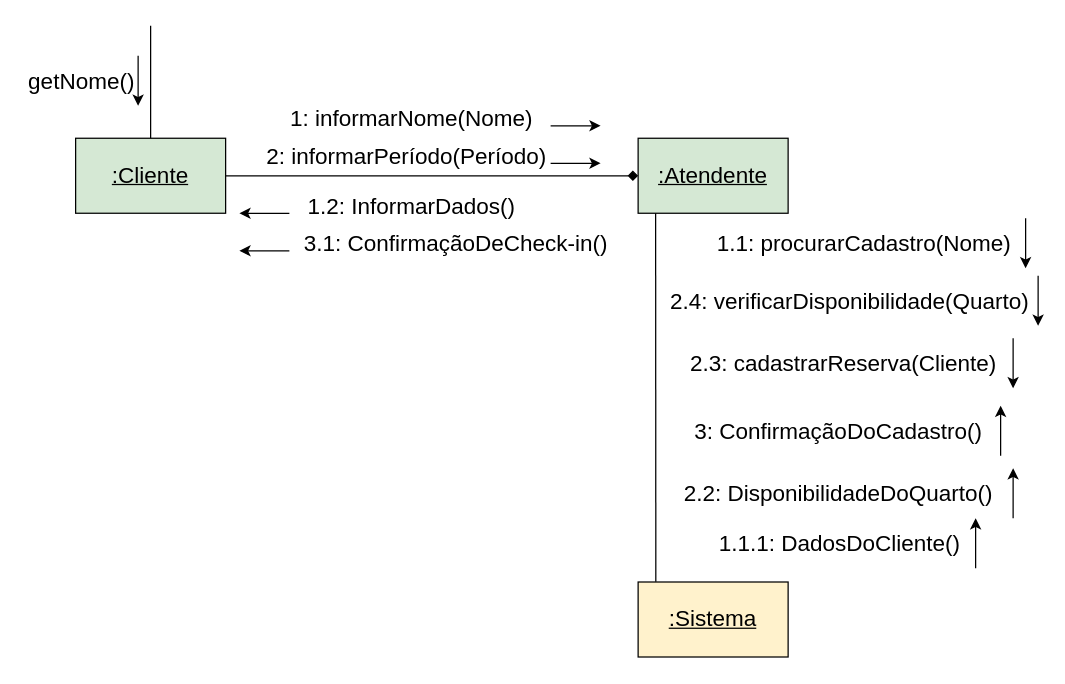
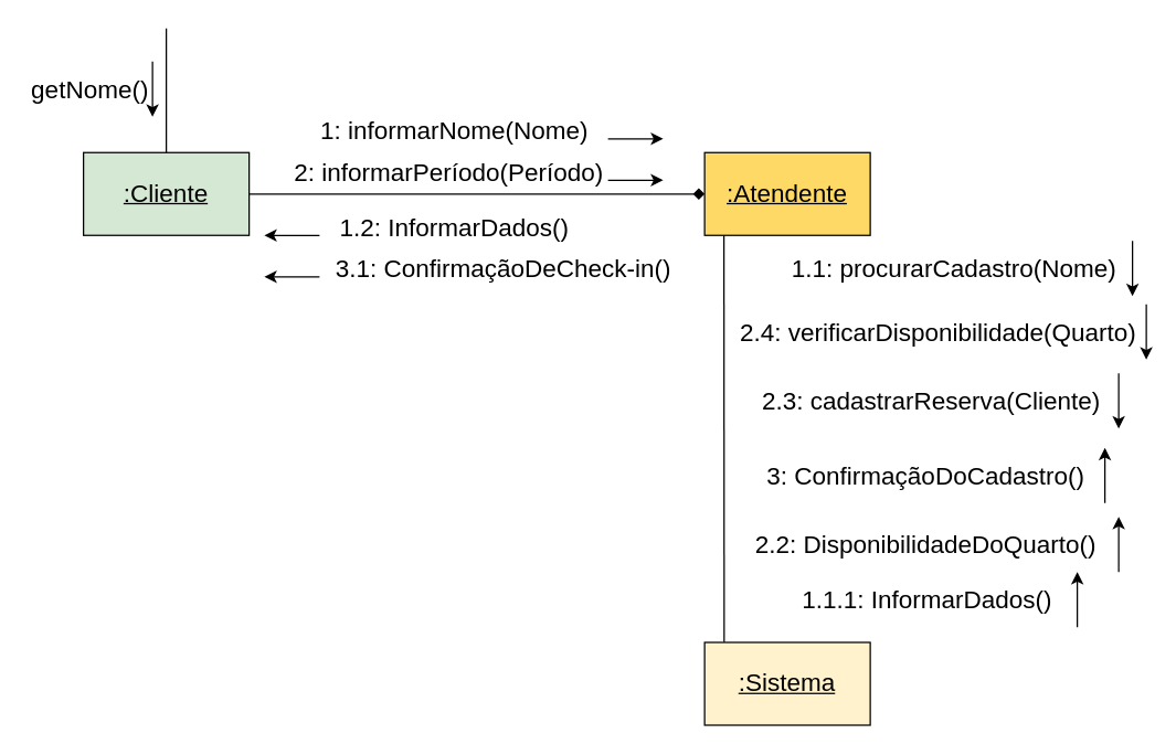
  <mxCell id="0" />
  <mxCell id="1" parent="0" />
  <mxCell id="2" value="&lt;font style=&quot;font-size: 18px;&quot;&gt;&lt;u&gt;:Cliente&lt;/u&gt;&lt;/font&gt;" style="rounded=0;whiteSpace=wrap;html=1;fillColor=#d5e8d4;" vertex="1" parent="1"><mxGeometry x="60" y="110" width="120" height="60" as="geometry" /></mxCell>
- <mxCell id="3" value="&lt;font style=&quot;font-size: 18px;&quot;&gt;&lt;u&gt;:Atendente&lt;/u&gt;&lt;/font&gt;" style="rounded=0;whiteSpace=wrap;html=1;fillColor=#d5e8d4;" vertex="1" parent="1"><mxGeometry x="510" y="110" width="120" height="60" as="geometry" /></mxCell>
+ <mxCell id="3" value="&lt;font style=&quot;font-size: 18px;&quot;&gt;&lt;u&gt;:Atendente&lt;/u&gt;&lt;/font&gt;" style="rounded=0;whiteSpace=wrap;html=1;fillColor=#FFD966;" vertex="1" parent="1"><mxGeometry x="510" y="110" width="120" height="60" as="geometry" /></mxCell>
  <mxCell id="4" value="&lt;font style=&quot;font-size: 18px;&quot;&gt;&lt;u&gt;:Sistema&lt;/u&gt;&lt;/font&gt;" style="rounded=0;whiteSpace=wrap;html=1;fillColor=#fff2cc;" vertex="1" parent="1"><mxGeometry x="510" y="465" width="120" height="60" as="geometry" /></mxCell>
  <mxCell id="5" value="" style="endArrow=none;html=1;rounded=0;fontSize=18;exitX=0.5;exitY=0;exitDx=0;exitDy=0;" edge="1" parent="1" source="2"><mxGeometry width="50" height="50" relative="1" as="geometry"><mxPoint x="110" y="80" as="sourcePoint" /><mxPoint x="120" y="20" as="targetPoint" /></mxGeometry></mxCell>
  <mxCell id="6" value="getNome()" style="text;html=1;strokeColor=none;fillColor=none;align=center;verticalAlign=middle;whiteSpace=wrap;rounded=0;fontSize=18;" vertex="1" parent="1"><mxGeometry y="50" width="90" height="30" as="geometry" x="20" /></mxCell>
  <mxCell id="7" value="" style="endArrow=diamond;html=1;rounded=0;fontSize=18;exitX=1;exitY=0.5;exitDx=0;exitDy=0;entryX=0;entryY=0.5;entryDx=0;entryDy=0;" edge="1" parent="1" source="2" target="3"><mxGeometry width="50" height="50" relative="1" as="geometry"><mxPoint x="320" y="170" as="sourcePoint" /><mxPoint x="320" y="80" as="targetPoint" /></mxGeometry></mxCell>
  <mxCell id="8" value="" style="endArrow=none;html=1;rounded=0;fontSize=18;entryX=0.118;entryY=-0.002;entryDx=0;entryDy=0;entryPerimeter=0;" edge="1" parent="1" target="4"><mxGeometry width="50" height="50" relative="1" as="geometry"><mxPoint x="524" y="170" as="sourcePoint" /><mxPoint x="550" y="460" as="targetPoint" /></mxGeometry></mxCell>
  <mxCell id="9" value="2: informarPeríodo(Período)" style="text;html=1;strokeColor=none;fillColor=none;align=center;verticalAlign=middle;whiteSpace=wrap;rounded=0;fontSize=18;" vertex="1" parent="1"><mxGeometry x="210" y="110" width="230" height="30" as="geometry" /></mxCell>
  <mxCell id="10" value="1.1: procurarCadastro(Nome)" style="text;html=1;strokeColor=none;fillColor=none;align=center;verticalAlign=middle;whiteSpace=wrap;rounded=0;fontSize=18;" vertex="1" parent="1"><mxGeometry x="571" y="180" width="240" height="30" as="geometry" /></mxCell>
- <mxCell id="11" value="1.1.1: DadosDoCliente()" style="text;html=1;strokeColor=none;fillColor=none;align=center;verticalAlign=middle;whiteSpace=wrap;rounded=0;fontSize=18;" vertex="1" parent="1"><mxGeometry x="571.5" y="420" width="199" height="30" as="geometry" /></mxCell>
+ <mxCell id="11" value="1.1.1: InformarDados()" style="text;html=1;strokeColor=none;fillColor=none;align=center;verticalAlign=middle;whiteSpace=wrap;rounded=0;fontSize=18;" vertex="1" parent="1"><mxGeometry x="571.5" y="420" width="199" height="30" as="geometry" /></mxCell>
  <mxCell id="12" value="1.2: InformarDados()" style="text;html=1;strokeColor=none;fillColor=none;align=center;verticalAlign=middle;whiteSpace=wrap;rounded=0;fontSize=18;" vertex="1" parent="1"><mxGeometry x="239" y="150" width="180" height="30" as="geometry" /></mxCell>
  <mxCell id="13" value="" style="endArrow=classic;html=1;rounded=0;fontSize=18;" edge="1" parent="1"><mxGeometry width="50" height="50" relative="1" as="geometry"><mxPoint x="110" y="44" as="sourcePoint" /><mxPoint x="110" y="84" as="targetPoint" /></mxGeometry></mxCell>
  <mxCell id="14" value="" style="endArrow=classic;html=1;rounded=0;fontSize=18;" edge="1" parent="1"><mxGeometry width="50" height="50" relative="1" as="geometry"><mxPoint x="440" y="130" as="sourcePoint" /><mxPoint x="480" y="130" as="targetPoint" /></mxGeometry></mxCell>
  <mxCell id="15" value="" style="endArrow=none;html=1;rounded=0;fontSize=18;startArrow=classic;startFill=1;endFill=0;" edge="1" parent="1"><mxGeometry width="50" height="50" relative="1" as="geometry"><mxPoint x="191" y="170" as="sourcePoint" /><mxPoint x="231" y="170" as="targetPoint" /></mxGeometry></mxCell>
  <mxCell id="16" value="" style="endArrow=classic;html=1;rounded=0;fontSize=18;" edge="1" parent="1"><mxGeometry width="50" height="50" relative="1" as="geometry"><mxPoint x="820" y="174" as="sourcePoint" /><mxPoint x="820" y="214" as="targetPoint" /></mxGeometry></mxCell>
  <mxCell id="17" value="" style="endArrow=none;html=1;rounded=0;fontSize=18;startArrow=classic;startFill=1;endFill=0;" edge="1" parent="1"><mxGeometry width="50" height="50" relative="1" as="geometry"><mxPoint x="780" y="414" as="sourcePoint" /><mxPoint x="780" y="454" as="targetPoint" /></mxGeometry></mxCell>
  <mxCell id="18" value="1: informarNome(Nome)" style="text;html=1;strokeColor=none;fillColor=none;align=center;verticalAlign=middle;whiteSpace=wrap;rounded=0;fontSize=18;" vertex="1" parent="1"><mxGeometry x="230" y="80" width="198" height="30" as="geometry" /></mxCell>
  <mxCell id="19" value="" style="endArrow=classic;html=1;rounded=0;fontSize=18;" edge="1" parent="1"><mxGeometry width="50" height="50" relative="1" as="geometry"><mxPoint x="440" y="100" as="sourcePoint" /><mxPoint x="480" y="100" as="targetPoint" /></mxGeometry></mxCell>
  <mxCell id="20" value="2.4: verificarDisponibilidade(Quarto)" style="text;html=1;strokeColor=none;fillColor=none;align=center;verticalAlign=middle;whiteSpace=wrap;rounded=0;fontSize=18;" vertex="1" parent="1"><mxGeometry x="530" y="226" width="299" height="30" as="geometry" /></mxCell>
  <mxCell id="21" value="" style="endArrow=classic;html=1;rounded=0;fontSize=18;" edge="1" parent="1"><mxGeometry width="50" height="50" relative="1" as="geometry"><mxPoint x="830" y="220" as="sourcePoint" /><mxPoint x="830" y="260" as="targetPoint" /></mxGeometry></mxCell>
  <mxCell id="22" value="2.2: DisponibilidadeDoQuarto()" style="text;html=1;strokeColor=none;fillColor=none;align=center;verticalAlign=middle;whiteSpace=wrap;rounded=0;fontSize=18;" vertex="1" parent="1"><mxGeometry x="540" y="380" width="260.5" height="30" as="geometry" /></mxCell>
  <mxCell id="23" value="" style="endArrow=none;html=1;rounded=0;fontSize=18;startArrow=classic;startFill=1;endFill=0;" edge="1" parent="1"><mxGeometry width="50" height="50" relative="1" as="geometry"><mxPoint x="810" y="374" as="sourcePoint" /><mxPoint x="810" y="414" as="targetPoint" /></mxGeometry></mxCell>
  <mxCell id="24" value="2.3: cadastrarReserva(Cliente)" style="text;html=1;strokeColor=none;fillColor=none;align=center;verticalAlign=middle;whiteSpace=wrap;rounded=0;fontSize=18;" vertex="1" parent="1"><mxGeometry x="550" y="276" width="249" height="30" as="geometry" /></mxCell>
  <mxCell id="25" value="" style="endArrow=classic;html=1;rounded=0;fontSize=18;" edge="1" parent="1"><mxGeometry width="50" height="50" relative="1" as="geometry"><mxPoint x="810" y="270" as="sourcePoint" /><mxPoint x="810" y="310" as="targetPoint" /></mxGeometry></mxCell>
  <mxCell id="26" value="3: ConfirmaçãoDoCadastro()" style="text;html=1;strokeColor=none;fillColor=none;align=center;verticalAlign=middle;whiteSpace=wrap;rounded=0;fontSize=18;" vertex="1" parent="1"><mxGeometry x="540" y="330" width="260.5" height="30" as="geometry" /></mxCell>
  <mxCell id="27" value="" style="endArrow=none;html=1;rounded=0;fontSize=18;startArrow=classic;startFill=1;endFill=0;" edge="1" parent="1"><mxGeometry width="50" height="50" relative="1" as="geometry"><mxPoint x="800" y="324" as="sourcePoint" /><mxPoint x="800" y="364" as="targetPoint" /></mxGeometry></mxCell>
  <mxCell id="28" value="3.1: ConfirmaçãoDeCheck-in()" style="text;html=1;strokeColor=none;fillColor=none;align=center;verticalAlign=middle;whiteSpace=wrap;rounded=0;fontSize=18;" vertex="1" parent="1"><mxGeometry x="239" y="180" width="251" height="30" as="geometry" /></mxCell>
  <mxCell id="29" value="" style="endArrow=none;html=1;rounded=0;fontSize=18;startArrow=classic;startFill=1;endFill=0;" edge="1" parent="1"><mxGeometry width="50" height="50" relative="1" as="geometry"><mxPoint x="191" y="200" as="sourcePoint" /><mxPoint x="231" y="200" as="targetPoint" /></mxGeometry></mxCell>
